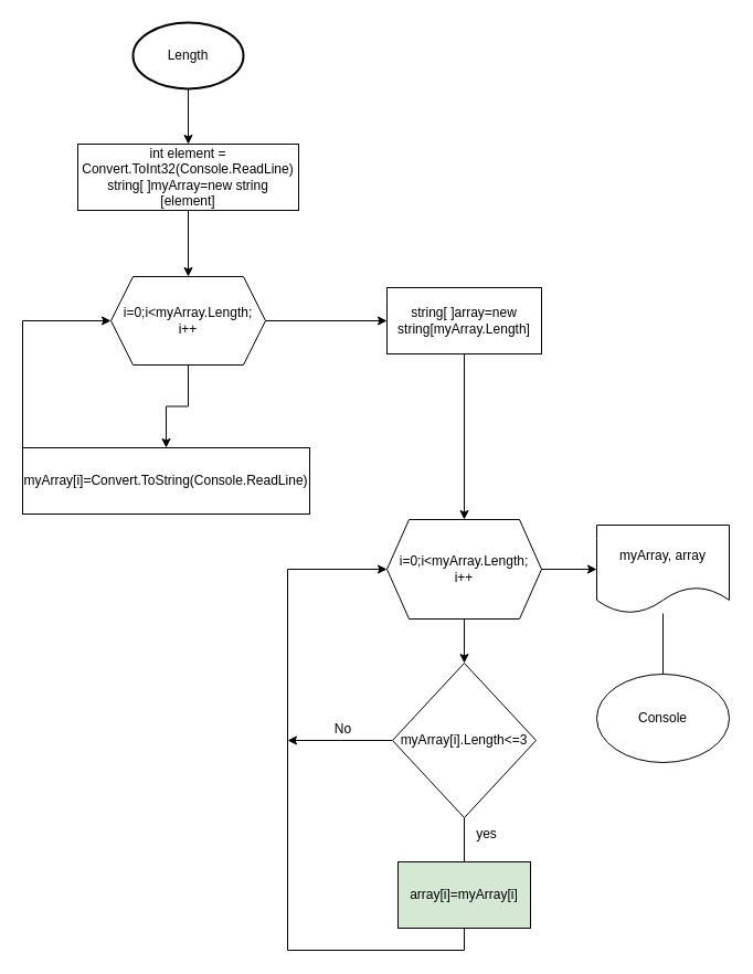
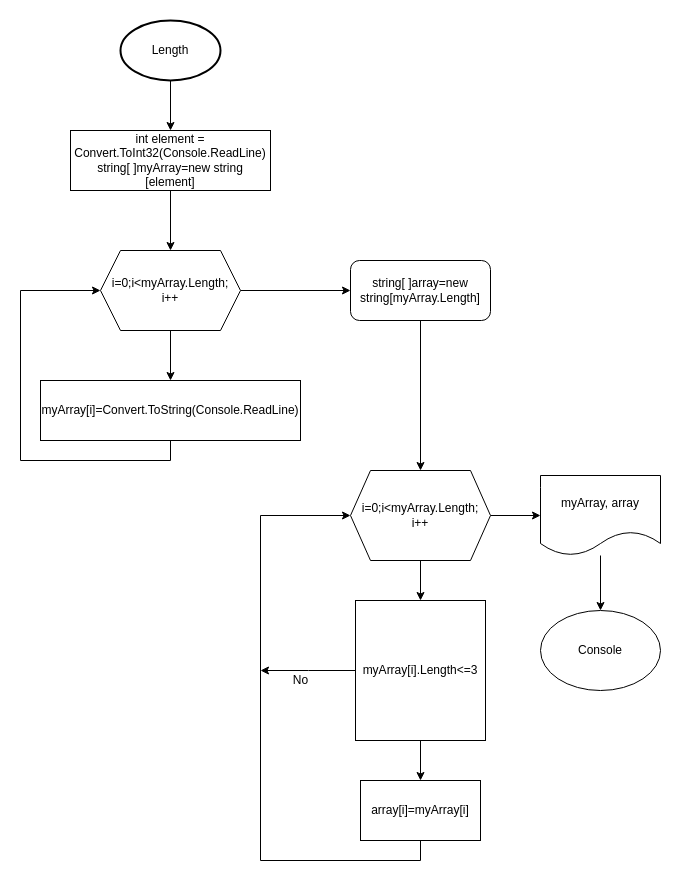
  <mxCell id="0" />
  <mxCell id="1" parent="0" />
  <mxCell id="2" style="edgeStyle=orthogonalEdgeStyle;rounded=0;orthogonalLoop=1;jettySize=auto;html=1;entryX=0.5;entryY=0;entryDx=0;entryDy=0;" edge="1" parent="1" source="3" target="8"><mxGeometry relative="1" as="geometry" /></mxCell>
  <mxCell id="3" value="Length" style="strokeWidth=2;html=1;shape=mxgraph.flowchart.start_1;whiteSpace=wrap;" vertex="1" parent="1"><mxGeometry x="120" y="20" width="100" height="60" as="geometry" /></mxCell>
  <mxCell id="4" style="edgeStyle=orthogonalEdgeStyle;rounded=0;orthogonalLoop=1;jettySize=auto;html=1;entryX=0.5;entryY=0;entryDx=0;entryDy=0;" edge="1" parent="1" source="6" target="10"><mxGeometry relative="1" as="geometry" /></mxCell>
  <mxCell id="5" style="edgeStyle=orthogonalEdgeStyle;rounded=0;orthogonalLoop=1;jettySize=auto;html=1;entryX=0;entryY=0.5;entryDx=0;entryDy=0;" edge="1" parent="1" source="6" target="12"><mxGeometry relative="1" as="geometry" /></mxCell>
  <mxCell id="6" value="i=0;i&amp;lt;myArray.Length;&lt;br&gt;i++" style="shape=hexagon;perimeter=hexagonPerimeter2;whiteSpace=wrap;html=1;fixedSize=1;" vertex="1" parent="1"><mxGeometry x="100" y="250" width="140" height="80" as="geometry" /></mxCell>
  <mxCell id="7" style="edgeStyle=orthogonalEdgeStyle;rounded=0;orthogonalLoop=1;jettySize=auto;html=1;entryX=0.5;entryY=0;entryDx=0;entryDy=0;" edge="1" parent="1" source="8" target="6"><mxGeometry relative="1" as="geometry" /></mxCell>
  <mxCell id="8" value="int element = Convert.ToInt32(Console.ReadLine)&lt;br style=&quot;border-color: var(--border-color);&quot;&gt;string[ ]myArray=new string [element]" style="rounded=0;whiteSpace=wrap;html=1;" vertex="1" parent="1"><mxGeometry x="70" y="130" width="200" height="60" as="geometry" /></mxCell>
  <mxCell id="9" style="edgeStyle=orthogonalEdgeStyle;rounded=0;orthogonalLoop=1;jettySize=auto;html=1;entryX=0;entryY=0.5;entryDx=0;entryDy=0;" edge="1" parent="1" source="10" target="6"><mxGeometry relative="1" as="geometry"><mxPoint x="10" y="290" as="targetPoint" /><Array as="points"><mxPoint x="170" y="460" /><mxPoint x="20" y="460" /><mxPoint x="20" y="290" /></Array></mxGeometry></mxCell>
- <mxCell id="10" value="myArray[i]=Convert.ToString(Console.ReadLine)" style="rounded=0;whiteSpace=wrap;html=1;" vertex="1" parent="1"><mxGeometry x="20" y="405" width="260" height="60" as="geometry" /></mxCell>
+ <mxCell id="10" value="myArray[i]=Convert.ToString(Console.ReadLine)" style="rounded=0;whiteSpace=wrap;html=1;" vertex="1" parent="1"><mxGeometry x="40" y="380" width="260" height="60" as="geometry" /></mxCell>
  <mxCell id="11" style="edgeStyle=orthogonalEdgeStyle;rounded=0;orthogonalLoop=1;jettySize=auto;html=1;" edge="1" parent="1" source="12" target="15"><mxGeometry relative="1" as="geometry" /></mxCell>
- <mxCell id="12" value="string[ ]array=new string[myArray.Length]" style="rounded=0;whiteSpace=wrap;html=1;" vertex="1" parent="1"><mxGeometry x="350" y="260" width="140" height="60" as="geometry" /></mxCell>
+ <mxCell id="12" value="string[ ]array=new string[myArray.Length]" style="whiteSpace=wrap;html=1;rounded=1;" vertex="1" parent="1"><mxGeometry x="350" y="260" width="140" height="60" as="geometry" /></mxCell>
  <mxCell id="13" style="edgeStyle=orthogonalEdgeStyle;rounded=0;orthogonalLoop=1;jettySize=auto;html=1;entryX=0.5;entryY=0;entryDx=0;entryDy=0;" edge="1" parent="1" source="15" target="18"><mxGeometry relative="1" as="geometry" /></mxCell>
  <mxCell id="14" style="edgeStyle=orthogonalEdgeStyle;rounded=0;orthogonalLoop=1;jettySize=auto;html=1;entryX=0;entryY=0.5;entryDx=0;entryDy=0;" edge="1" parent="1" source="15" target="24"><mxGeometry relative="1" as="geometry" /></mxCell>
  <mxCell id="15" value="i=0;i&amp;lt;myArray.Length;&lt;br style=&quot;border-color: var(--border-color);&quot;&gt;i++" style="shape=hexagon;perimeter=hexagonPerimeter2;whiteSpace=wrap;html=1;fixedSize=1;" vertex="1" parent="1"><mxGeometry x="350" y="470" width="140" height="90" as="geometry" /></mxCell>
- <mxCell id="16" style="edgeStyle=orthogonalEdgeStyle;rounded=0;orthogonalLoop=1;jettySize=auto;html=1;entryX=0.5;entryY=0;entryDx=0;entryDy=0;endArrow=none;" edge="1" parent="1" source="18" target="20"><mxGeometry relative="1" as="geometry" /></mxCell>
+ <mxCell id="16" style="edgeStyle=orthogonalEdgeStyle;rounded=0;orthogonalLoop=1;jettySize=auto;html=1;entryX=0.5;entryY=0;entryDx=0;entryDy=0;" edge="1" parent="1" source="18" target="20"><mxGeometry relative="1" as="geometry" /></mxCell>
  <mxCell id="17" style="edgeStyle=orthogonalEdgeStyle;rounded=0;orthogonalLoop=1;jettySize=auto;html=1;" edge="1" parent="1" source="18"><mxGeometry relative="1" as="geometry"><mxPoint x="260" y="670" as="targetPoint" /></mxGeometry></mxCell>
- <mxCell id="18" value="myArray[i].Length&amp;lt;=3" style="rhombus;whiteSpace=wrap;html=1;" vertex="1" parent="1"><mxGeometry x="355" y="600" width="130" height="140" as="geometry" /></mxCell>
+ <mxCell id="18" value="myArray[i].Length&amp;lt;=3" style="whiteSpace=wrap;html=1;rounded=0;" vertex="1" parent="1"><mxGeometry x="355" y="600" width="130" height="140" as="geometry" /></mxCell>
  <mxCell id="19" style="edgeStyle=orthogonalEdgeStyle;rounded=0;orthogonalLoop=1;jettySize=auto;html=1;entryX=0;entryY=0.5;entryDx=0;entryDy=0;" edge="1" parent="1" source="20" target="15"><mxGeometry relative="1" as="geometry"><mxPoint x="280" y="510" as="targetPoint" /><Array as="points"><mxPoint x="420" y="860" /><mxPoint x="260" y="860" /><mxPoint x="260" y="515" /></Array></mxGeometry></mxCell>
- <mxCell id="20" value="array[i]=myArray[i]" style="rounded=0;whiteSpace=wrap;html=1;fillColor=#d5e8d4;" vertex="1" parent="1"><mxGeometry x="360" y="780" width="120" height="60" as="geometry" /></mxCell>
- <mxCell id="21" value="yes" style="text;html=1;align=center;verticalAlign=middle;resizable=0;points=[];autosize=1;strokeColor=none;fillColor=none;" vertex="1" parent="1"><mxGeometry x="420" y="740" width="40" height="30" as="geometry" /></mxCell>
- <mxCell id="22" value="No" style="text;html=1;align=center;verticalAlign=middle;resizable=0;points=[];autosize=1;strokeColor=none;fillColor=none;" vertex="1" parent="1"><mxGeometry x="290" y="645" width="40" height="30" as="geometry" /></mxCell>
- <mxCell id="23" style="edgeStyle=orthogonalEdgeStyle;rounded=0;orthogonalLoop=1;jettySize=auto;html=1;endArrow=none;" edge="1" parent="1" source="24" target="25"><mxGeometry relative="1" as="geometry"><mxPoint x="600" y="650" as="targetPoint" /></mxGeometry></mxCell>
+ <mxCell id="20" value="array[i]=myArray[i]" style="rounded=0;whiteSpace=wrap;html=1;" vertex="1" parent="1"><mxGeometry x="360" y="780" width="120" height="60" as="geometry" /></mxCell>
+ <mxCell id="22" value="No" style="text;html=1;align=center;verticalAlign=middle;resizable=0;points=[];autosize=1;strokeColor=none;fillColor=none;" vertex="1" parent="1"><mxGeometry x="280" y="665" width="40" height="30" as="geometry" /></mxCell>
+ <mxCell id="23" style="edgeStyle=orthogonalEdgeStyle;rounded=0;orthogonalLoop=1;jettySize=auto;html=1;" edge="1" parent="1" source="24" target="25"><mxGeometry relative="1" as="geometry"><mxPoint x="600" y="650" as="targetPoint" /></mxGeometry></mxCell>
  <mxCell id="24" value="myArray, array" style="shape=document;whiteSpace=wrap;html=1;boundedLbl=1;" vertex="1" parent="1"><mxGeometry x="540" y="475" width="120" height="80" as="geometry" /></mxCell>
  <mxCell id="25" value="Console" style="ellipse;whiteSpace=wrap;html=1;" vertex="1" parent="1"><mxGeometry x="540" y="610" width="120" height="80" as="geometry" /></mxCell>
